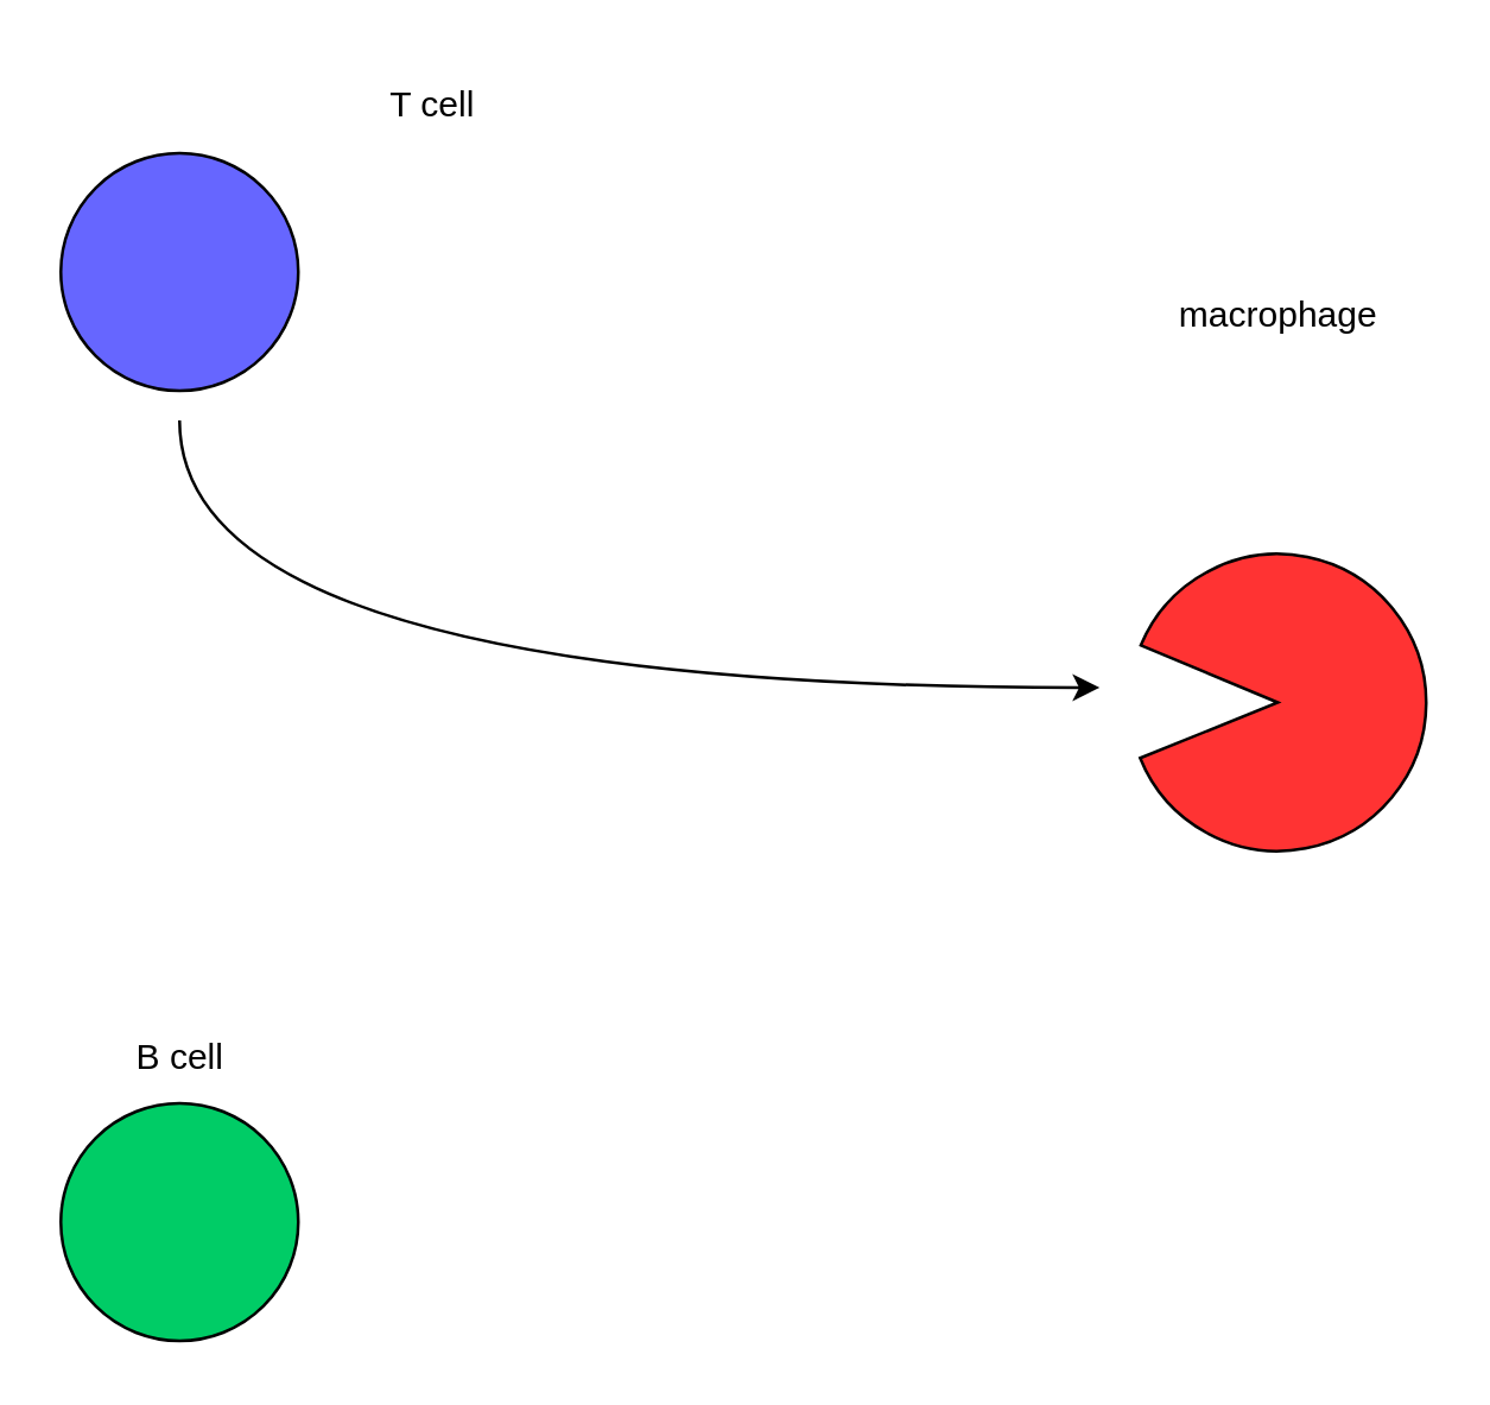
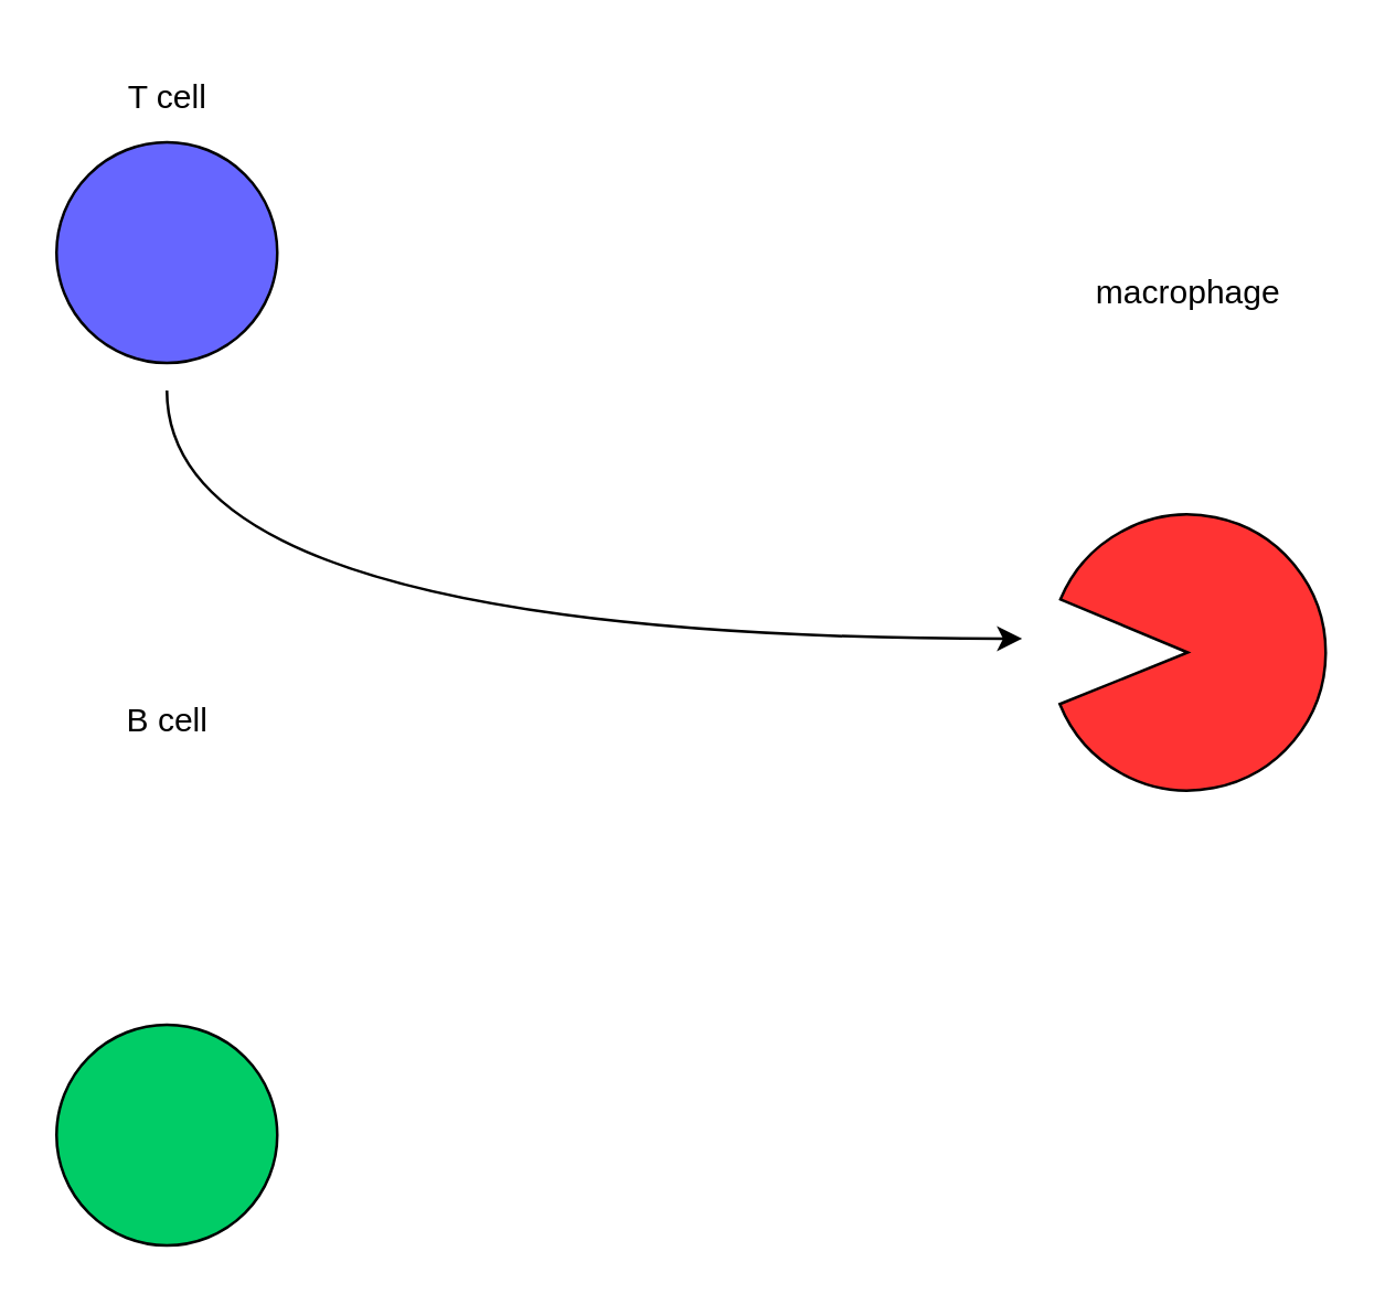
  <mxCell id="0" />
  <mxCell id="1" parent="0" />
  <mxCell id="2" value="&lt;p style=&quot;line-height: 120%;&quot;&gt;&lt;br&gt;&lt;/p&gt;" style="verticalLabelPosition=bottom;verticalAlign=top;html=1;shape=mxgraph.basic.pie;startAngle=0.813;endAngle=0.689;fillColor=#FF3333;strokeColor=#000000;strokeWidth=1;align=center;" vertex="1" parent="1"><mxGeometry x="380" y="186" width="100" height="100" as="geometry" /></mxCell>
  <mxCell id="3" style="edgeStyle=orthogonalEdgeStyle;curved=1;rounded=0;orthogonalLoop=1;jettySize=auto;html=1;fontSize=12;" edge="1" parent="1"><mxGeometry relative="1" as="geometry"><mxPoint x="60" y="141" as="sourcePoint" /><mxPoint x="370" y="231" as="targetPoint" /><Array as="points"><mxPoint x="60" y="231" /></Array></mxGeometry></mxCell>
  <mxCell id="4" value="&lt;p style=&quot;line-height: 120%;&quot;&gt;&lt;br&gt;&lt;/p&gt;" style="ellipse;whiteSpace=wrap;html=1;aspect=fixed;strokeColor=#000000;strokeWidth=1;fontSize=12;fillColor=#6666FF;" vertex="1" parent="1"><mxGeometry x="20" y="51" width="80" height="80" as="geometry" /></mxCell>
  <mxCell id="5" value="macrophage" style="text;html=1;align=center;verticalAlign=middle;resizable=0;points=[];autosize=1;strokeColor=none;fillColor=none;fontSize=12;" vertex="1" parent="1"><mxGeometry x="385" y="91" width="90" height="30" as="geometry" /></mxCell>
- <mxCell id="6" value="T cell" style="text;html=1;align=center;verticalAlign=middle;resizable=0;points=[];autosize=1;strokeColor=none;fillColor=none;fontSize=12;" vertex="1" parent="1"><mxGeometry x="120" y="20" width="50" height="30" as="geometry" /></mxCell>
+ <mxCell id="6" value="T cell" style="text;html=1;align=center;verticalAlign=middle;resizable=0;points=[];autosize=1;strokeColor=none;fillColor=none;fontSize=12;" vertex="1" parent="1"><mxGeometry x="35" y="20" width="50" height="30" as="geometry" /></mxCell>
  <mxCell id="7" value="" style="ellipse;whiteSpace=wrap;html=1;aspect=fixed;strokeColor=#000000;strokeWidth=1;fontSize=12;fillColor=#00CC66;" vertex="1" parent="1"><mxGeometry x="20" y="371" width="80" height="80" as="geometry" /></mxCell>
- <mxCell id="8" value="B cell" style="text;html=1;align=center;verticalAlign=middle;resizable=0;points=[];autosize=1;strokeColor=none;fillColor=none;fontSize=12;" vertex="1" parent="1"><mxGeometry x="35" y="341" width="50" height="30" as="geometry" /></mxCell>
+ <mxCell id="8" value="B cell" style="text;html=1;align=center;verticalAlign=middle;resizable=0;points=[];autosize=1;strokeColor=none;fillColor=none;fontSize=12;" vertex="1" parent="1"><mxGeometry x="35" y="246" width="50" height="30" as="geometry" /></mxCell>
